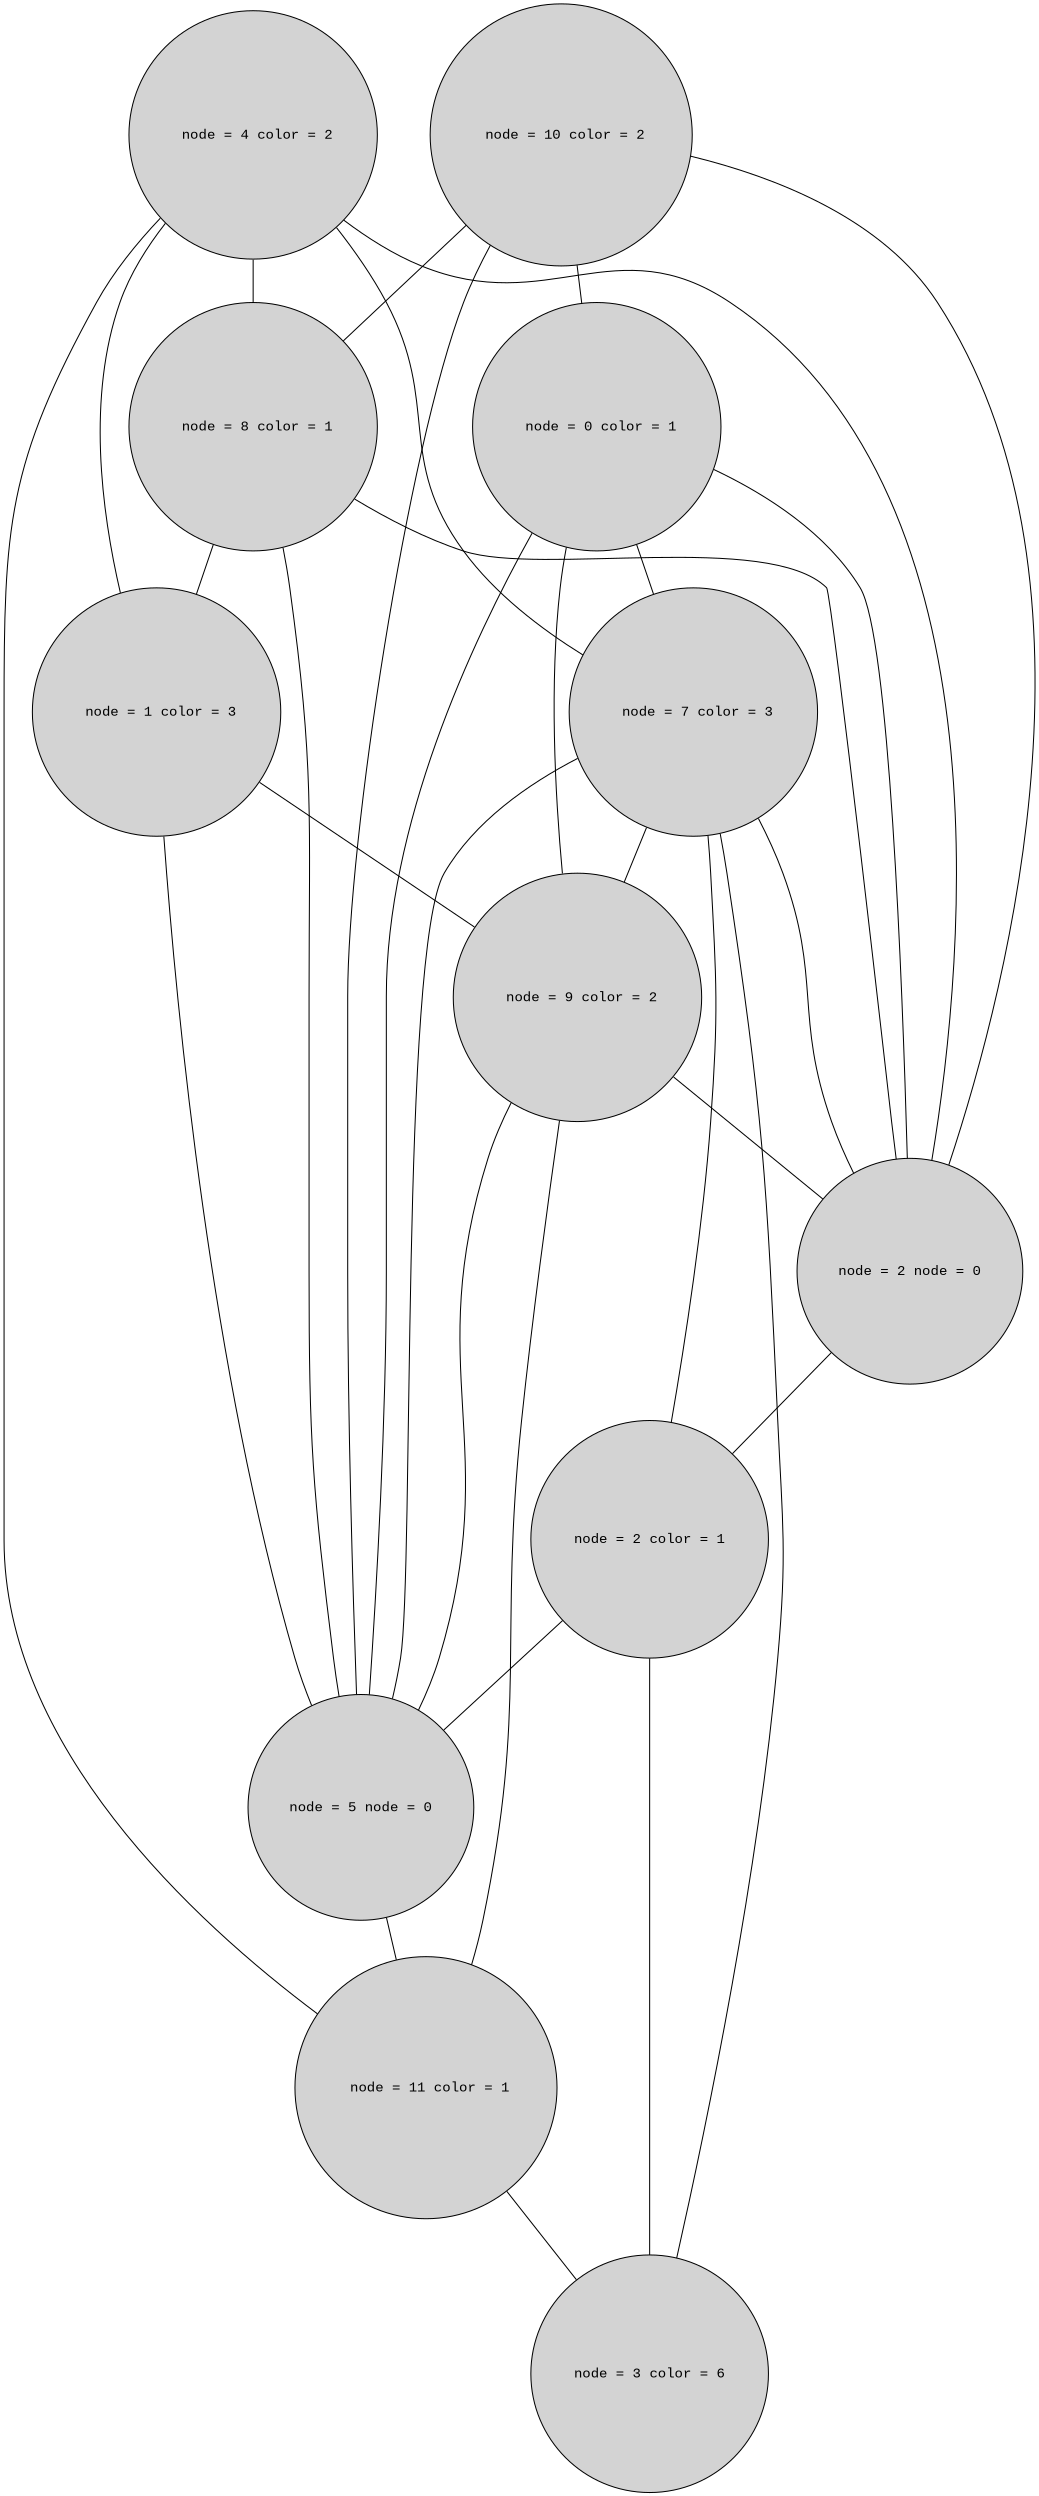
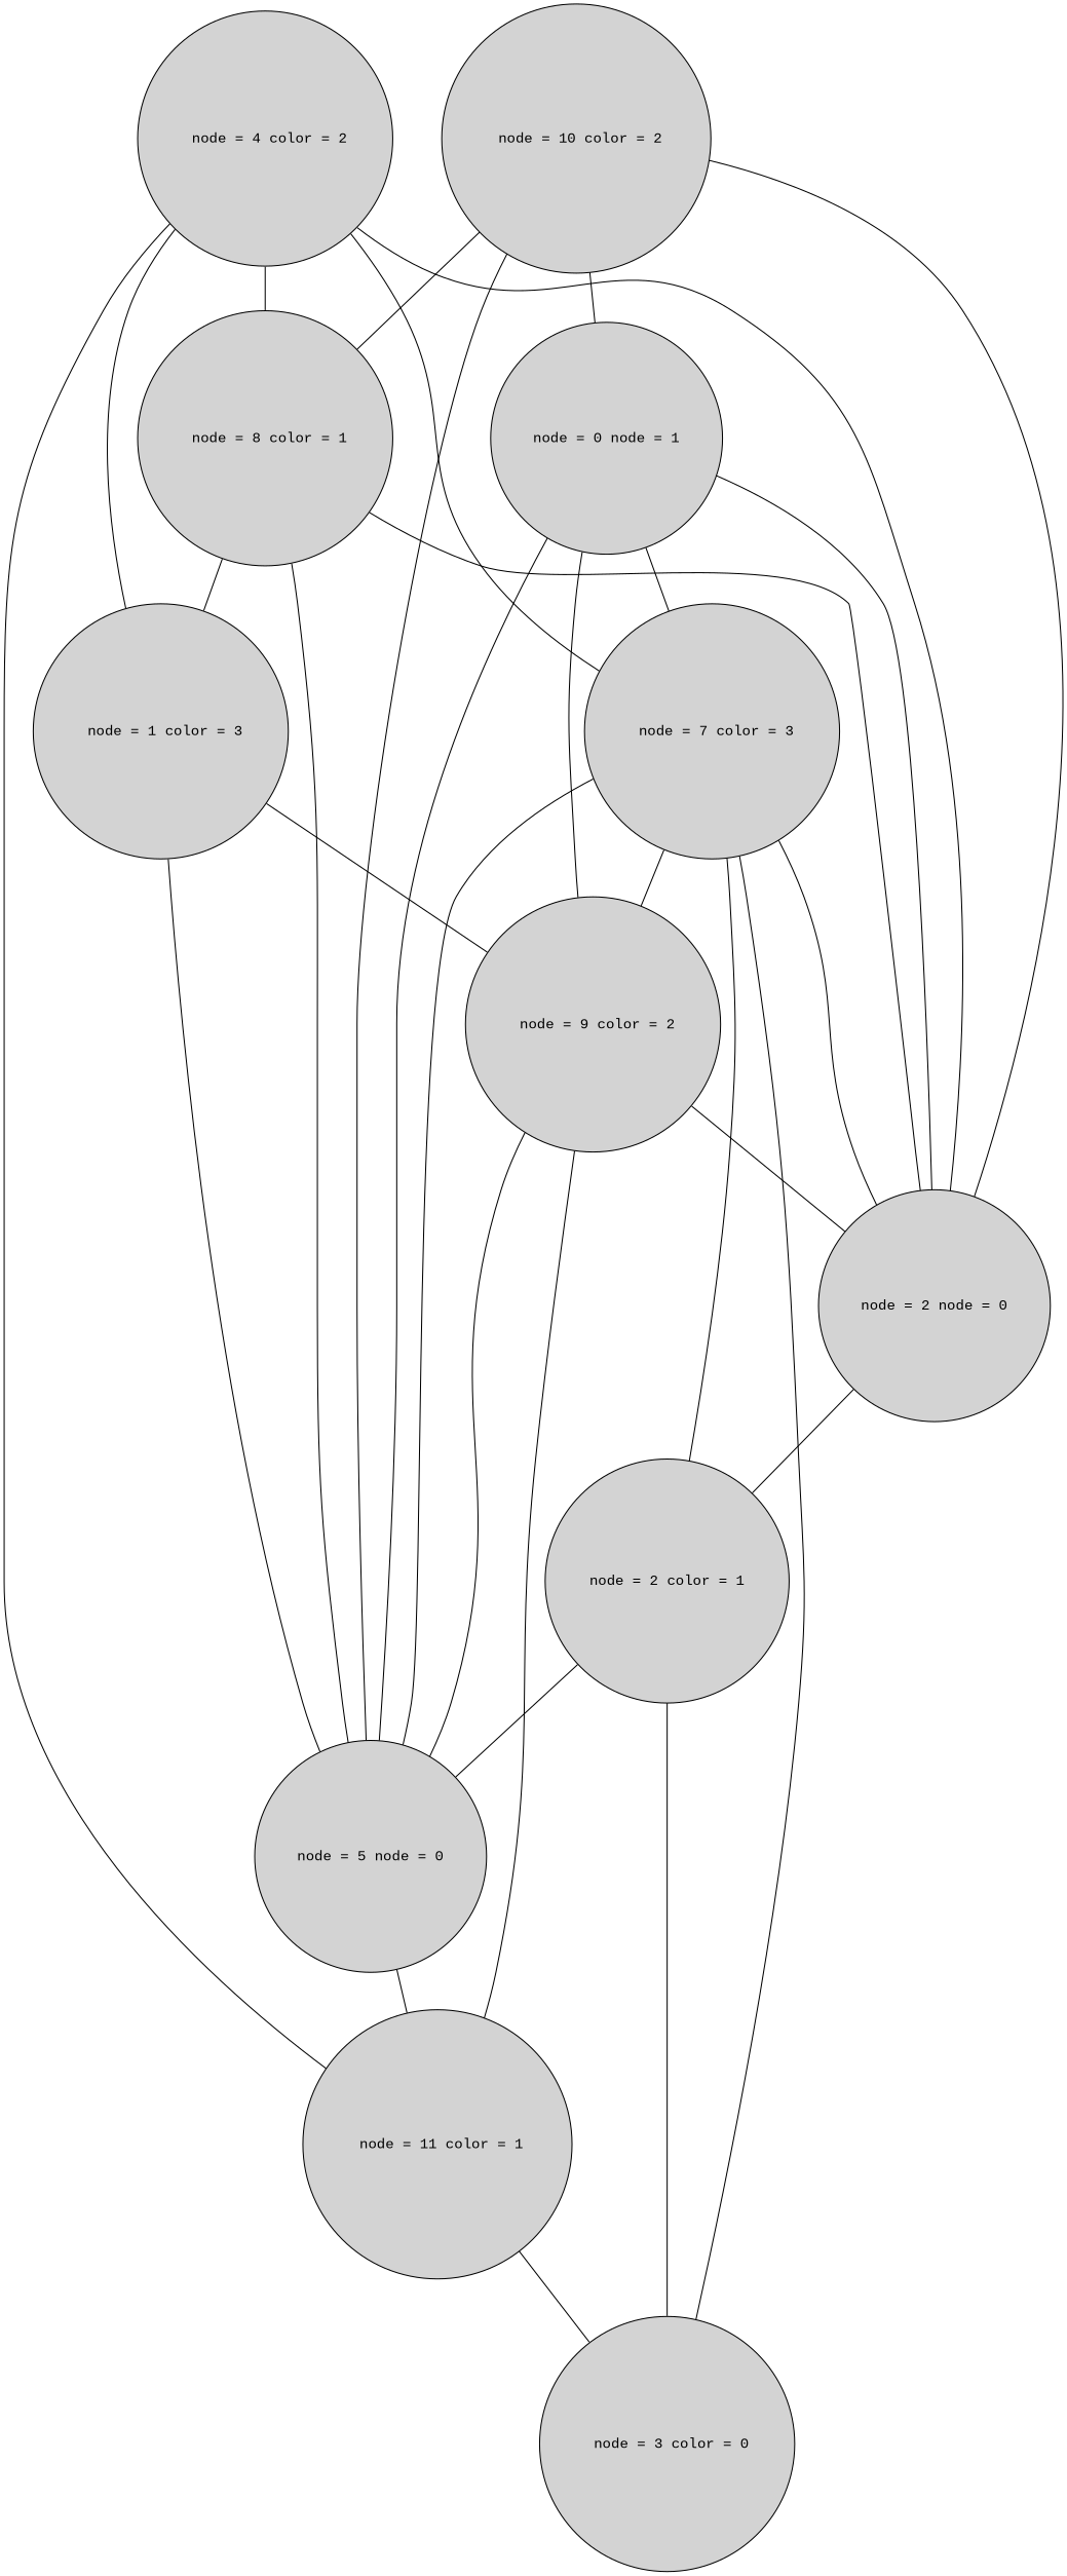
  graph {
    fontname="Liberation Mono"
    splines=true
    node [fontname="Liberation Mono" shape=circle style=filled]
    edge [fontname="Liberation Mono"]
-   n1 [height=0.4 label="node = 3 color = 6"]
+   n1 [height=0.4 label=" node = 3 color = 0"]
    n2 [height=0.4 label="node = 2 node = 0"]
    n3 [height=0.4 label="node = 2 color = 1"]
    n4 [height=0.4 label="node = 5 node = 0"]
    n5 [height=0.4 label=" node = 10 color = 2"]
    n6 [height=0.4 label=" node = 8 color = 1"]
-   n7 [height=0.4 label=" node = 0 color = 1"]
+   n7 [height=0.4 label="node = 0 node = 1"]
    n8 [height=0.4 label=" node = 11 color = 1"]
    n9 [height=0.4 label=" node = 1 color = 3"]
    n10 [height=0.4 label=" node = 9 color = 2"]
    n11 [height=0.4 label=" node = 7 color = 3"]
    n12 [height=0.4 label=" node = 4 color = 2"]
    n2 -- n3
    n3 -- n1
    n3 -- n4
    n4 -- n8
    n5 -- n2
    n5 -- n4
    n5 -- n6
    n5 -- n7
    n6 -- n2
    n6 -- n4
    n6 -- n9
    n7 -- n2
    n7 -- n4
    n7 -- n10
    n7 -- n11
    n8 -- n1
    n9 -- n4
    n9 -- n10
    n10 -- n2
    n10 -- n4
    n10 -- n8
    n11 -- n1
    n11 -- n2
    n11 -- n3
    n11 -- n4
    n11 -- n10
    n12 -- n2
    n12 -- n6
    n12 -- n8
    n12 -- n9
    n12 -- n11
  }
